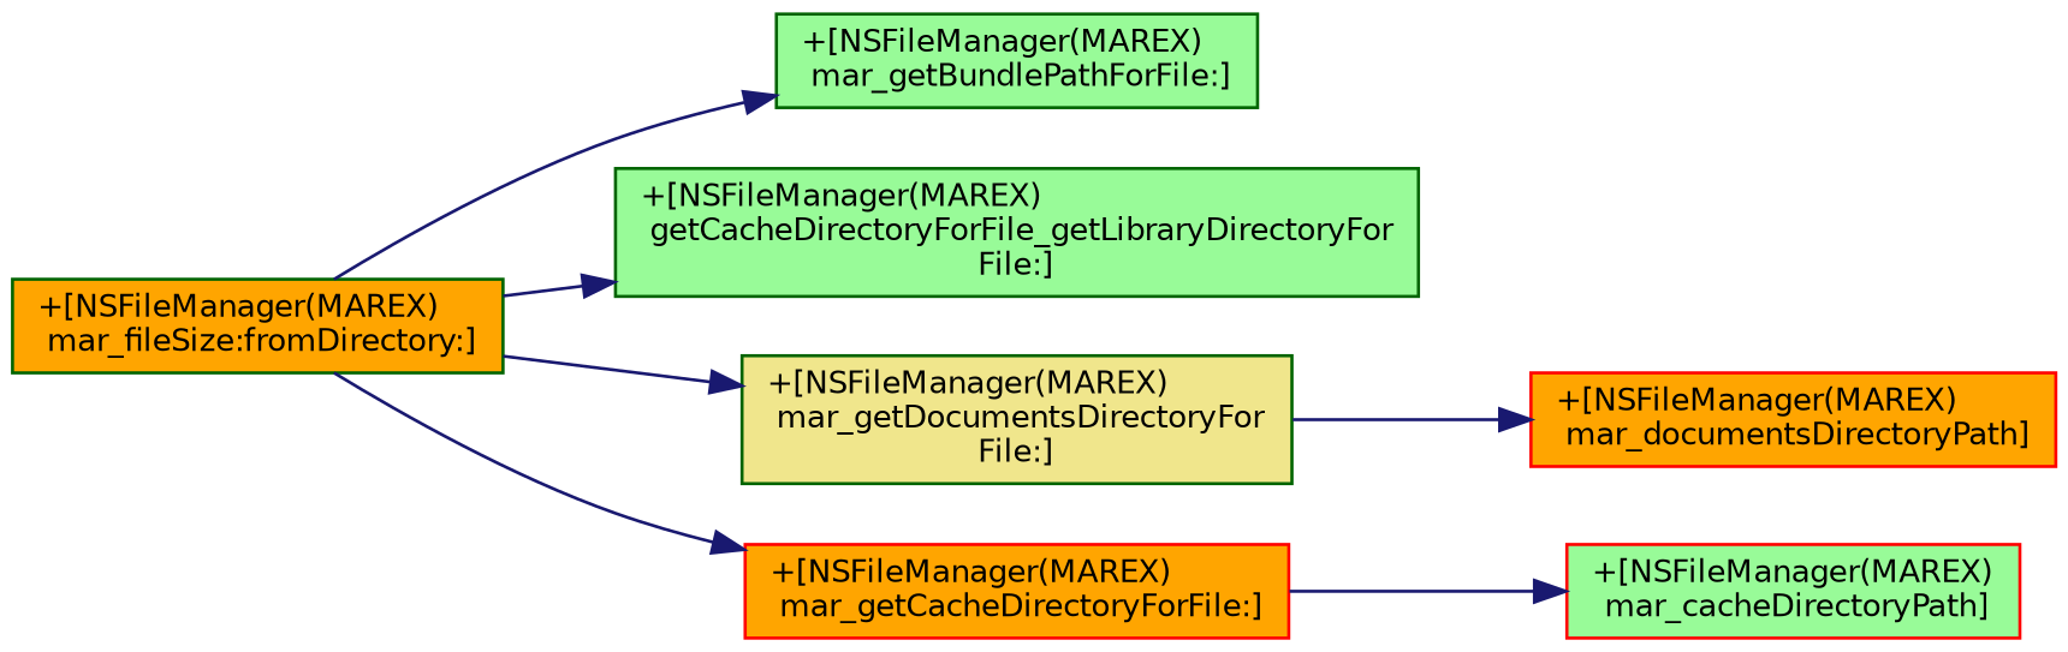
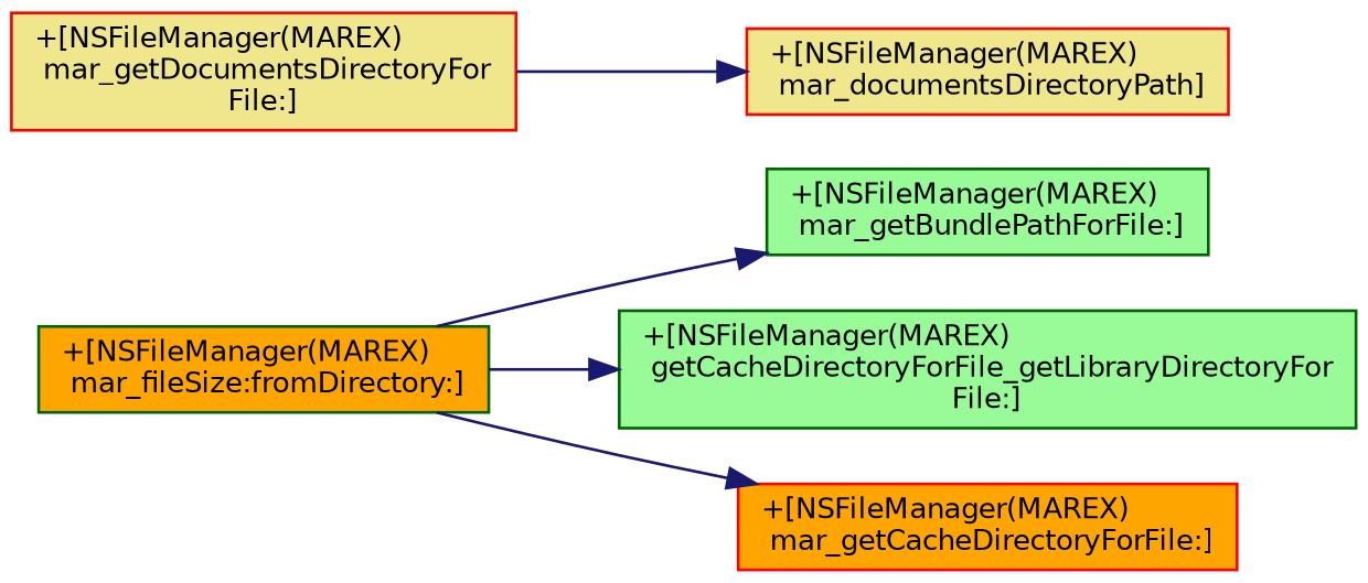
  digraph {
    fontname="DejaVu Sans"
    rankdir=LR
    node [color=darkgreen fillcolor=palegreen fontname="DejaVu Sans" fontsize=10 shape=record style=filled]
    edge [color=midnightblue fontname="DejaVu Sans" fontsize=10 labelfontname=Helvetica labelfontsize=10 style=solid]
    n1 [fillcolor=orange fontcolor=black height=0.2 label="+[NSFileManager(MAREX)\l mar_fileSize:fromDirectory:]" width=0.4]
    n2 [height=0.2 label="+[NSFileManager(MAREX)\l mar_getBundlePathForFile:]" width=0.4]
    n3 [height=0.2 label="+[NSFileManager(MAREX)\l getCacheDirectoryForFile_getLibraryDirectoryFor\lFile:]" width=0.4]
-   n4 [fillcolor=khaki height=0.2 label="+[NSFileManager(MAREX)\l mar_getDocumentsDirectoryFor\lFile:]" width=0.4]
+   n4 [color=red fillcolor=khaki height=0.2 label="+[NSFileManager(MAREX)\l mar_getDocumentsDirectoryFor\lFile:]" width=0.4]
    n5 [color=red fillcolor=orange height=0.2 label="+[NSFileManager(MAREX)\l mar_getCacheDirectoryForFile:]" width=0.4]
-   n6 [color=red fillcolor=orange height=0.2 label="+[NSFileManager(MAREX)\l mar_documentsDirectoryPath]" width=0.4]
-   n7 [color=red height=0.2 label="+[NSFileManager(MAREX)\l mar_cacheDirectoryPath]" width=0.4]
+   n6 [color=red fillcolor=khaki height=0.2 label="+[NSFileManager(MAREX)\l mar_documentsDirectoryPath]" width=0.4]
    n1 -> n2
    n1 -> n3
-   n1 -> n4
    n1 -> n5
    n4 -> n6
-   n5 -> n7
  }
